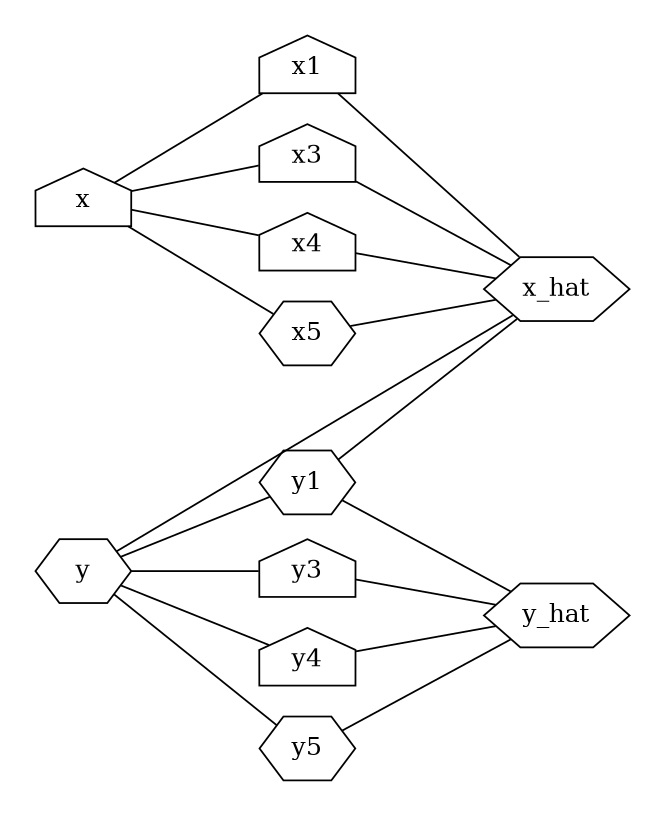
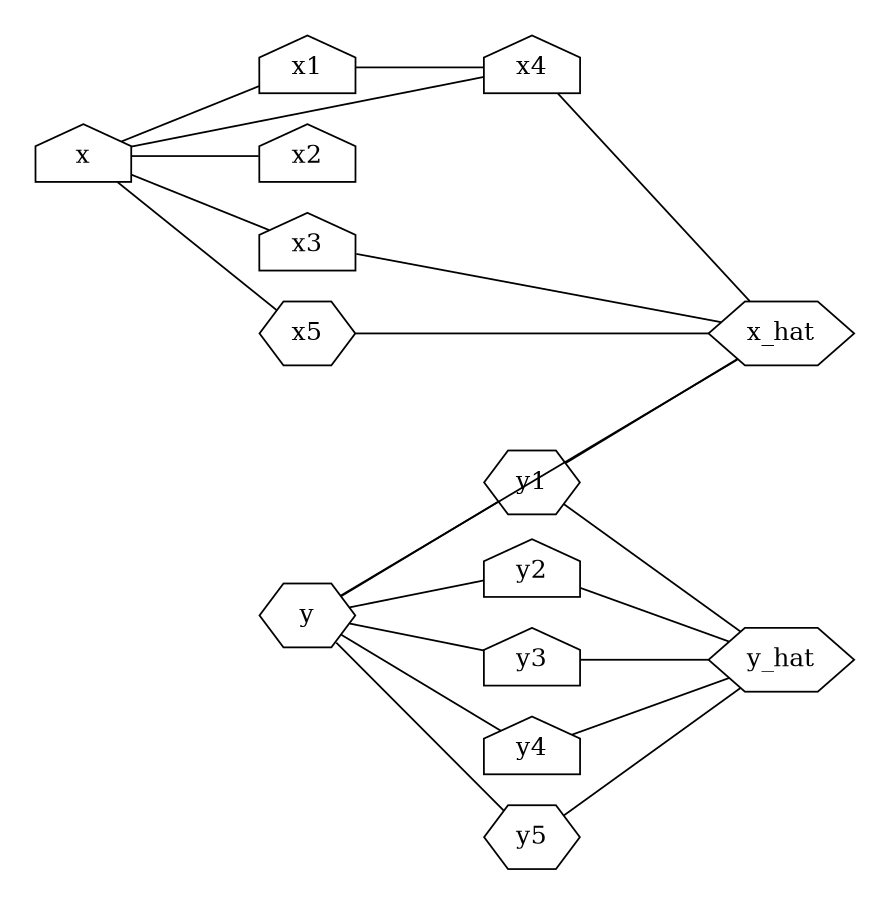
  digraph {
    nodesep=.2
    rankdir=LR
    ranksep=1
    splines=line
    node [shape=house style=solid]
    edge [arrowhead=none]
    n1 [label=x]
    x1
+   x2
    x3
    x4
    x5 [shape=hexagon]
    n7 [label=x_hat shape=hexagon]
    n8 [label=y shape=hexagon]
    y1 [shape=hexagon]
+   y2
    y3
    y4
    y5 [shape=hexagon]
    n14 [label=y_hat shape=hexagon]
    subgraph cluster_1 {
      color=white
      n1
    }
    subgraph cluster_2 {
      color=white
      x1
+     x2
      x3
      x4
      x5
    }
    subgraph cluster_3 {
      color=white
      n7
    }
    subgraph cluster_4 {
      color=white
      n8
    }
    subgraph cluster_5 {
      color=white
      y1
+     y2
      y3
      y4
      y5
    }
    subgraph cluster_6 {
      color=white
      n14
    }
    n1 -> x1
+   n1 -> x2
    n1 -> x3
    n1 -> x4
    n1 -> x5
-   x1 -> n7
+   x1 -> x4
    x3 -> n7
    x4 -> n7
    x5 -> n7
    n7 -> n8
    n8 -> y1
+   n8 -> y2
    n8 -> y3
    n8 -> y4
    n8 -> y5
    y1 -> n7
    y1 -> n14
+   y2 -> n14
    y3 -> n14
    y4 -> n14
    y5 -> n14
  }
